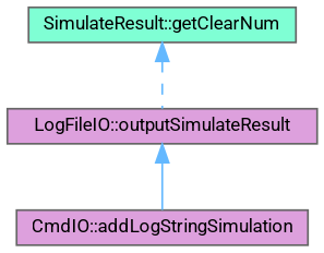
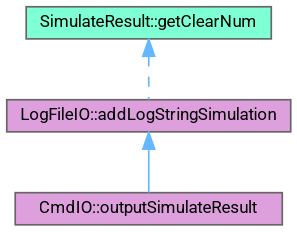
  digraph {
    fontname=Roboto
    rankdir=TB
    node [color=grey40 fillcolor=plum fontname=Roboto fontsize=10 shape=box style=filled]
    edge [color=steelblue1 dir=back fontname=Roboto fontsize=10 labelfontname=Helvetica labelfontsize=10]
    n1 [color=gray40 fillcolor=aquamarine fontcolor=black height=0.2 label="SimulateResult::getClearNum" width=0.4]
-   n2 [height=0.2 label="LogFileIO::outputSimulateResult" width=0.4]
-   n3 [height=0.2 label="CmdIO::addLogStringSimulation" width=0.4]
+   n2 [height=0.2 label="LogFileIO::addLogStringSimulation" width=0.4]
+   n3 [height=0.2 label="CmdIO::outputSimulateResult" width=0.4]
    n1 -> n2 [style=dashed]
    n2 -> n3 [style=solid]
  }
